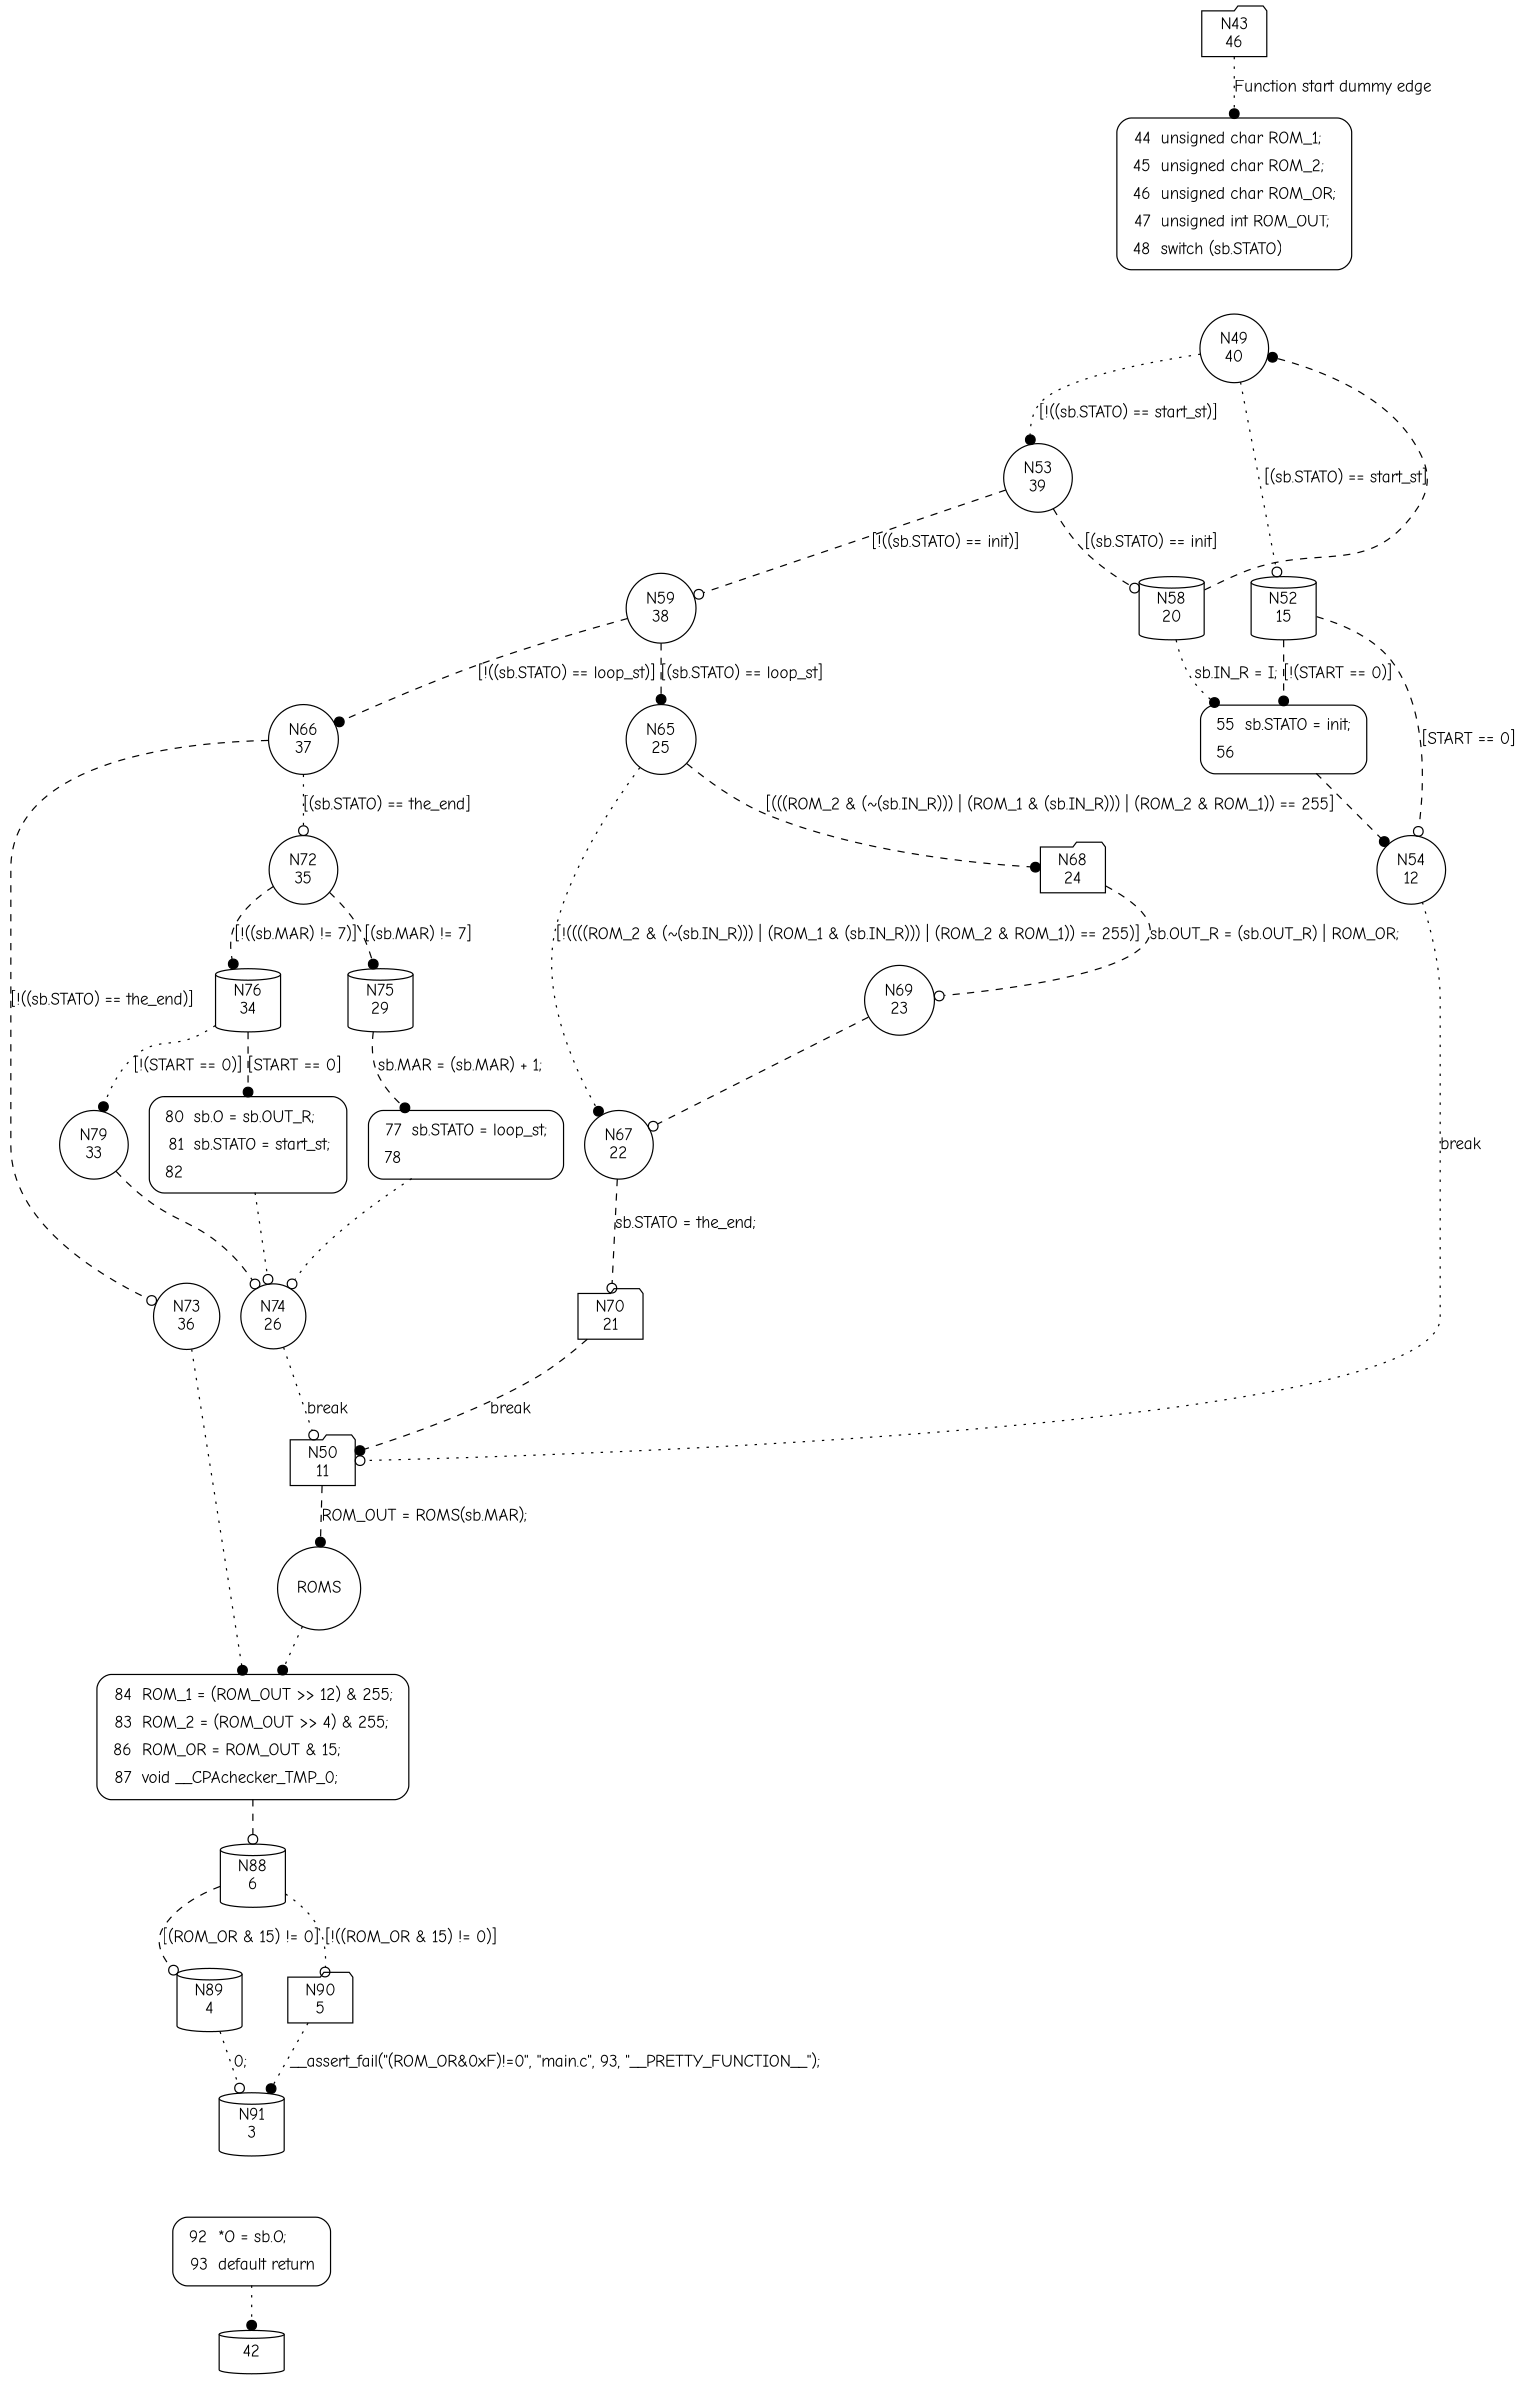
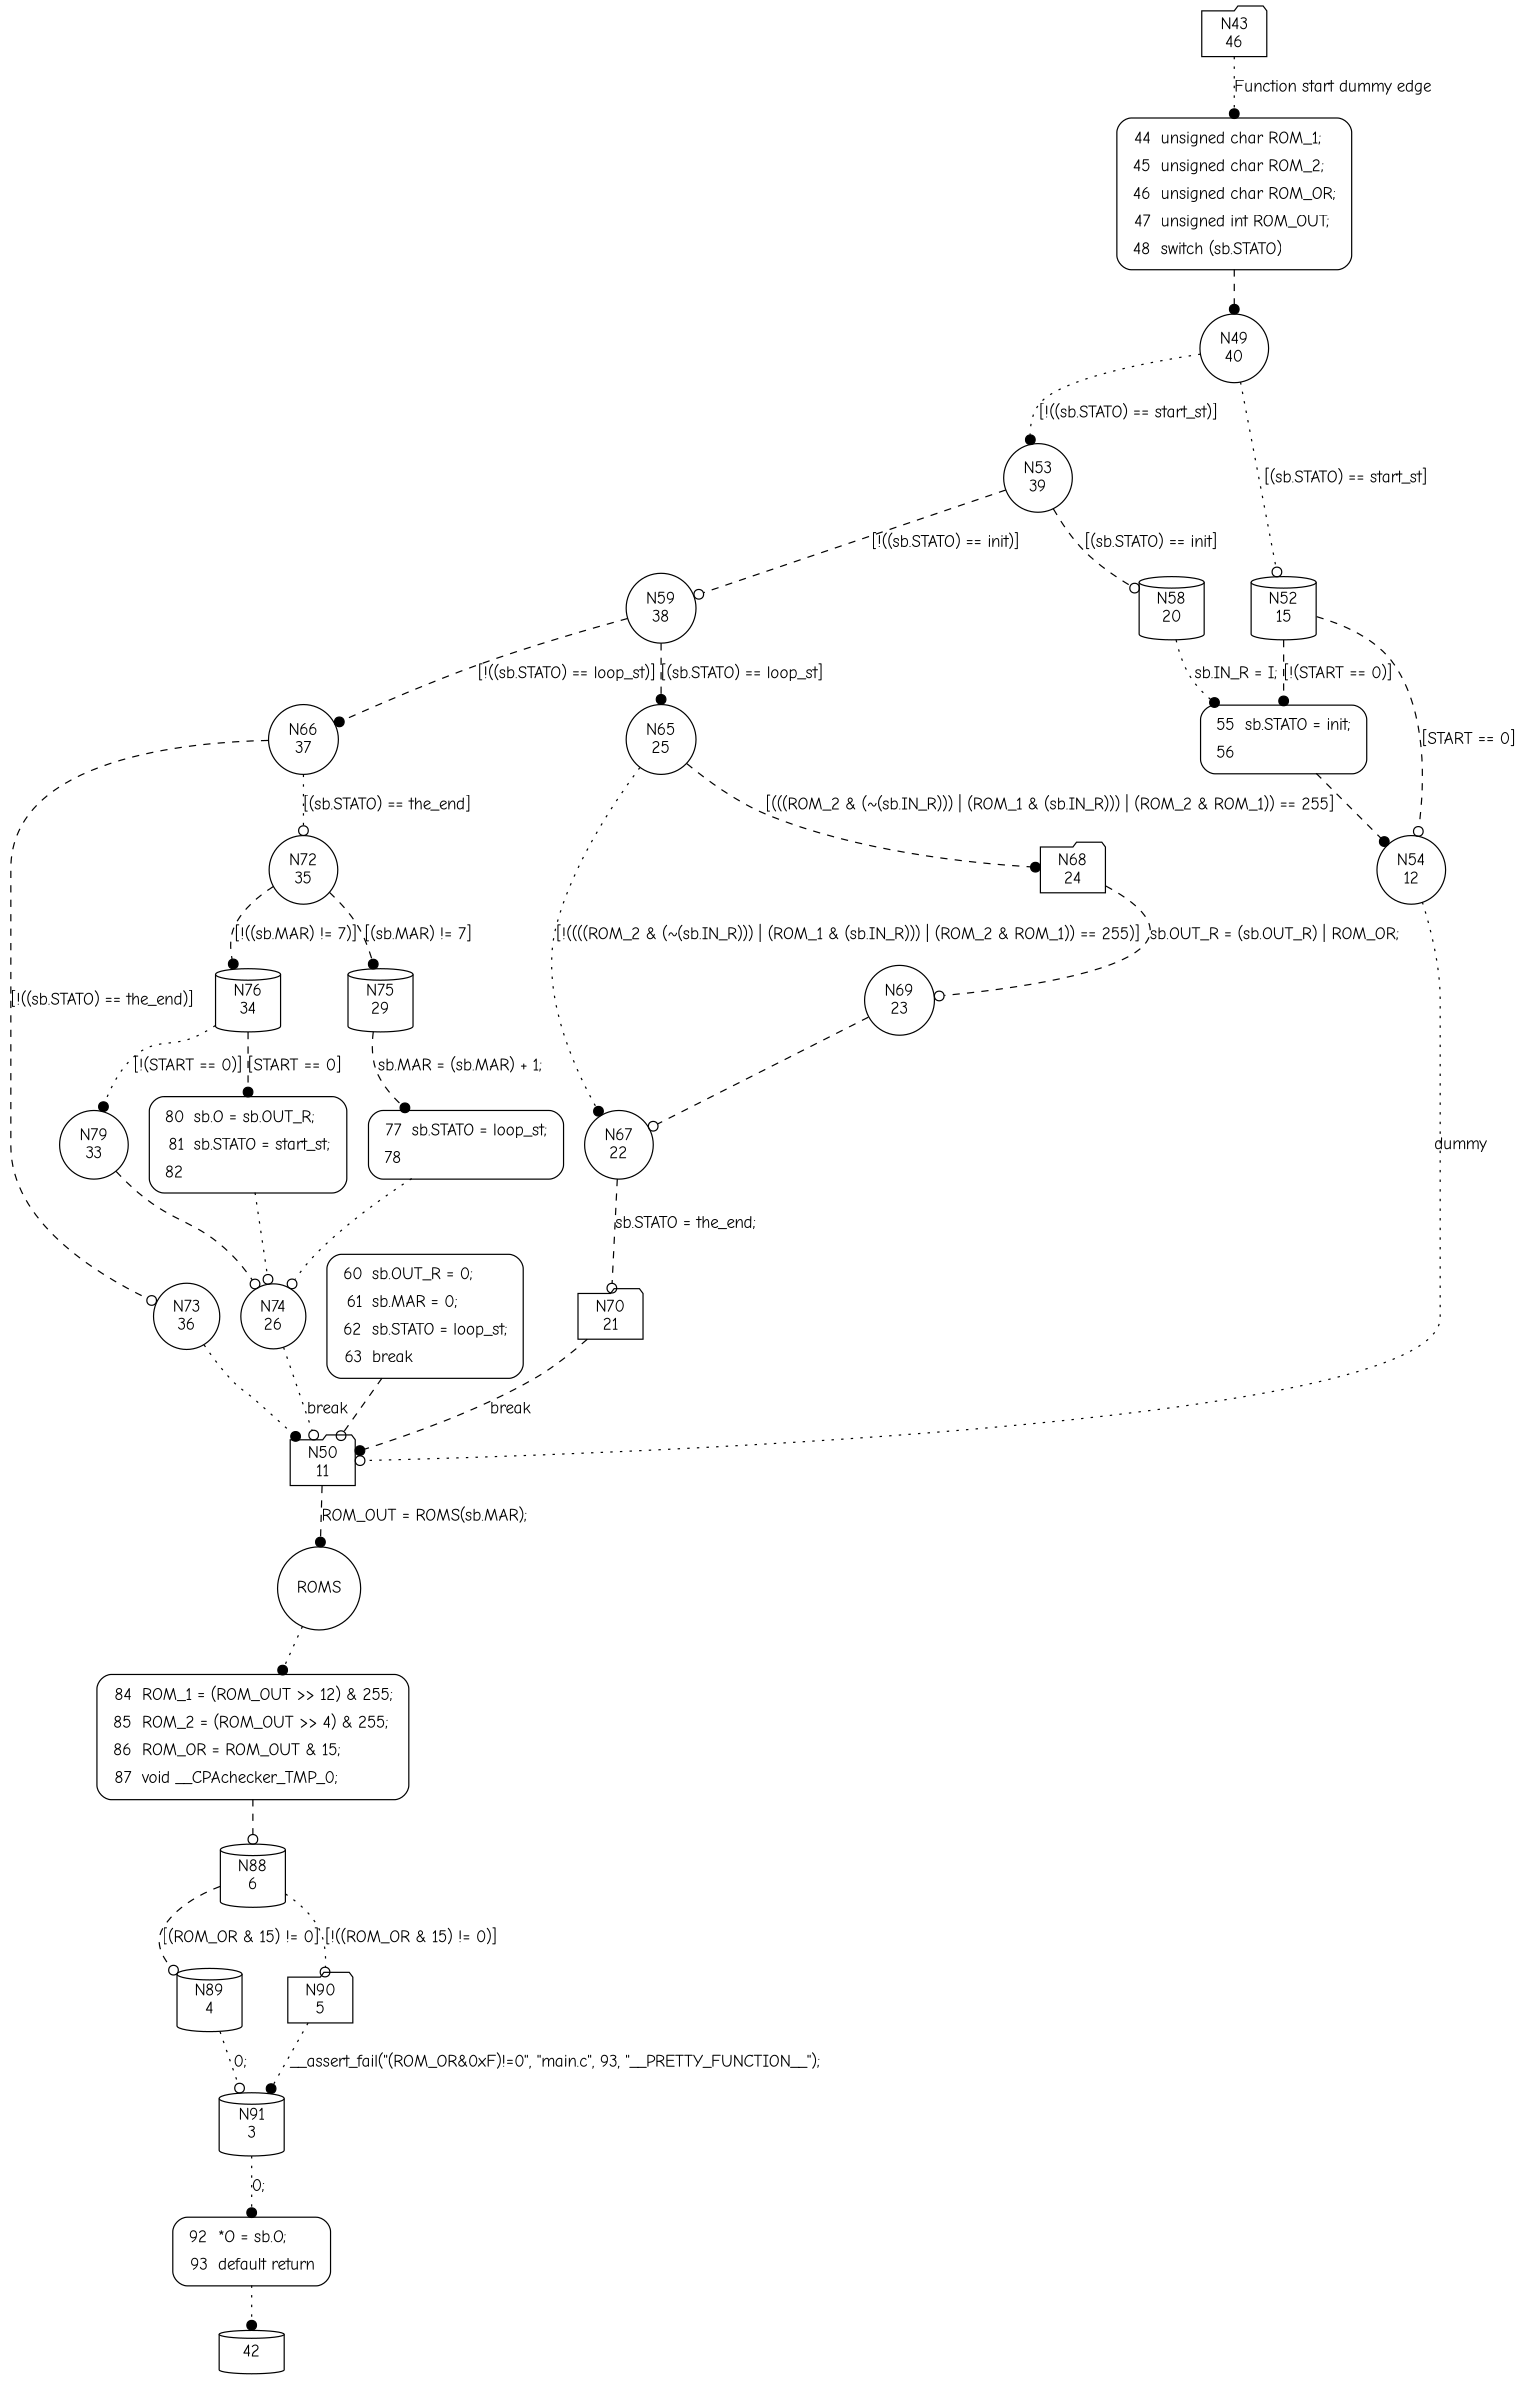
  digraph {
    fontname="Comic Neue"
    node [fontname="Comic Neue" shape=circle]
    edge [arrowhead=dot fontname="Comic Neue" style=dashed]
    n1 [label="N43\n46" shape=folder]
    n2 [fillcolor=white label=<<table border="0" cellborder="0" cellpadding="3" bgcolor="white"><tr><td align="right">44</td><td align="left">unsigned char ROM_1;</td></tr><tr><td align="right">45</td><td align="left">unsigned char ROM_2;</td></tr><tr><td align="right">46</td><td align="left">unsigned char ROM_OR;</td></tr><tr><td align="right">47</td><td align="left">unsigned int ROM_OUT;</td></tr><tr><td align="right">48</td><td align="left">switch (sb.STATO)</td></tr></table>> penwidth=1 shape=Mrecord style="filled,bold"]
    n3 [label="N49\n40"]
    n4 [label="N52\n15" shape=cylinder]
    n5 [label="N53\n39"]
    n6 [label="N54\n12"]
    n7 [fillcolor=white label=<<table border="0" cellborder="0" cellpadding="3" bgcolor="white"><tr><td align="right">55</td><td align="left">sb.STATO = init;</td></tr><tr><td align="right">56</td><td align="left"></td></tr></table>> penwidth=1 shape=Mrecord style="filled,bold"]
    n8 [label="N58\n20" shape=cylinder]
    n9 [label="N59\n38"]
    n10 [label="N50\n11" shape=folder]
    n11 [label="N65\n25"]
    n12 [label="N66\n37"]
+   n13 [fillcolor=white label=<<table border="0" cellborder="0" cellpadding="3" bgcolor="white"><tr><td align="right">60</td><td align="left">sb.OUT_R = 0;</td></tr><tr><td align="right">61</td><td align="left">sb.MAR = 0;</td></tr><tr><td align="right">62</td><td align="left">sb.STATO = loop_st;</td></tr><tr><td align="right">63</td><td align="left">break</td></tr></table>> penwidth=1 shape=Mrecord style="filled,bold"]
    n14 [label="N68\n24" shape=folder]
    n15 [label="N67\n22"]
    n16 [label="N72\n35"]
    n17 [label="N73\n36"]
    n18 [label="N69\n23"]
    n19 [label="N70\n21" shape=folder]
    n20 [label="N75\n29" shape=cylinder]
    n21 [label="N76\n34" shape=cylinder]
    n22 [fillcolor=white label=<<table border="0" cellborder="0" cellpadding="3" bgcolor="white"><tr><td align="right">77</td><td align="left">sb.STATO = loop_st;</td></tr><tr><td align="right">78</td><td align="left"></td></tr></table>> penwidth=1 shape=Mrecord style="filled,bold"]
    n23 [fillcolor=white label=<<table border="0" cellborder="0" cellpadding="3" bgcolor="white"><tr><td align="right">80</td><td align="left">sb.O = sb.OUT_R;</td></tr><tr><td align="right">81</td><td align="left">sb.STATO = start_st;</td></tr><tr><td align="right">82</td><td align="left"></td></tr></table>> penwidth=1 shape=Mrecord style="filled,bold"]
    n24 [label="N79\n33"]
    n25 [label=ROMS]
-   n26 [fillcolor=white label=<<table border="0" cellborder="0" cellpadding="3" bgcolor="white"><tr><td align="right">84</td><td align="left">ROM_1 = (ROM_OUT &gt;&gt; 12) &amp; 255;</td></tr><tr><td align="right">83</td><td align="left">ROM_2 = (ROM_OUT &gt;&gt; 4) &amp; 255;</td></tr><tr><td align="right">86</td><td align="left">ROM_OR = ROM_OUT &amp; 15;</td></tr><tr><td align="right">87</td><td align="left">void __CPAchecker_TMP_0;</td></tr></table>> penwidth=1 shape=Mrecord style="filled,bold"]
+   n26 [fillcolor=white label=<<table border="0" cellborder="0" cellpadding="3" bgcolor="white"><tr><td align="right">84</td><td align="left">ROM_1 = (ROM_OUT &gt;&gt; 12) &amp; 255;</td></tr><tr><td align="right">85</td><td align="left">ROM_2 = (ROM_OUT &gt;&gt; 4) &amp; 255;</td></tr><tr><td align="right">86</td><td align="left">ROM_OR = ROM_OUT &amp; 15;</td></tr><tr><td align="right">87</td><td align="left">void __CPAchecker_TMP_0;</td></tr></table>> penwidth=1 shape=Mrecord style="filled,bold"]
    n27 [label="N88\n6" shape=cylinder]
    n28 [label="N89\n4" shape=cylinder]
    n29 [label="N90\n5" shape=folder]
    n30 [label="N91\n3" shape=cylinder]
    n31 [fillcolor=white label=<<table border="0" cellborder="0" cellpadding="3" bgcolor="white"><tr><td align="right">92</td><td align="left">*O = sb.O;</td></tr><tr><td align="right">93</td><td align="left">default return</td></tr></table>> penwidth=1 shape=Mrecord style="filled,bold"]
    42 [shape=cylinder]
    n33 [label="N74\n26"]
    n1 -> n2 [label="Function start dummy edge" style=dotted]
-   n8 -> n3
+   n2 -> n3
    n3 -> n4 [arrowhead=odot label="[(sb.STATO) == start_st]" style=dotted]
    n3 -> n5 [label="[!((sb.STATO) == start_st)]" style=dotted]
    n4 -> n6 [arrowhead=odot label="[START == 0]"]
    n4 -> n7 [label="[!(START == 0)]"]
    n5 -> n8 [arrowhead=odot label="[(sb.STATO) == init]"]
    n5 -> n9 [arrowhead=odot label="[!((sb.STATO) == init)]"]
-   n6 -> n10 [arrowhead=odot label=break style=dotted]
+   n6 -> n10 [arrowhead=odot label=dummy style=dotted]
    n7 -> n6
    n8 -> n7 [label="sb.IN_R = I;" style=dotted]
    n9 -> n11 [label="[(sb.STATO) == loop_st]"]
    n9 -> n12 [label="[!((sb.STATO) == loop_st)]"]
    n10 -> n25 [label="ROM_OUT = ROMS(sb.MAR);"]
    n11 -> n14 [label="[(((ROM_2 & (~(sb.IN_R))) | (ROM_1 & (sb.IN_R))) | (ROM_2 & ROM_1)) == 255]"]
    n11 -> n15 [label="[!((((ROM_2 & (~(sb.IN_R))) | (ROM_1 & (sb.IN_R))) | (ROM_2 & ROM_1)) == 255)]" style=dotted]
    n12 -> n16 [arrowhead=odot label="[(sb.STATO) == the_end]" style=dotted]
    n12 -> n17 [arrowhead=odot label="[!((sb.STATO) == the_end)]"]
+   n13 -> n10 [arrowhead=odot]
    n14 -> n18 [arrowhead=odot label="sb.OUT_R = (sb.OUT_R) | ROM_OR;"]
    n15 -> n19 [arrowhead=odot label="sb.STATO = the_end;"]
    n16 -> n20 [label="[(sb.MAR) != 7]"]
    n16 -> n21 [label="[!((sb.MAR) != 7)]"]
-   n17 -> n26 [style=dotted]
+   n17 -> n10 [style=dotted]
    n18 -> n15 [arrowhead=odot]
    n19 -> n10 [label=break]
    n20 -> n22 [label="sb.MAR = (sb.MAR) + 1;"]
    n21 -> n23 [label="[START == 0]"]
    n21 -> n24 [label="[!(START == 0)]" style=dotted]
    n22 -> n33 [arrowhead=odot style=dotted]
    n23 -> n33 [arrowhead=odot style=dotted]
    n24 -> n33 [arrowhead=odot]
    n25 -> n26 [style=dotted]
    n26 -> n27 [arrowhead=odot]
    n27 -> n28 [arrowhead=odot label="[(ROM_OR & 15) != 0]"]
    n27 -> n29 [arrowhead=odot label="[!((ROM_OR & 15) != 0)]" style=dotted]
    n28 -> n30 [arrowhead=odot label="0;" style=dotted]
    n29 -> n30 [label="__assert_fail(\"(ROM_OR&0xF)!=0\", \"main.c\", 93, \"__PRETTY_FUNCTION__\");" style=dotted]
+   n30 -> n31 [label="0;" style=dotted]
    n31 -> 42 [style=dotted]
    n33 -> n10 [arrowhead=odot label=break style=dotted]
  }
